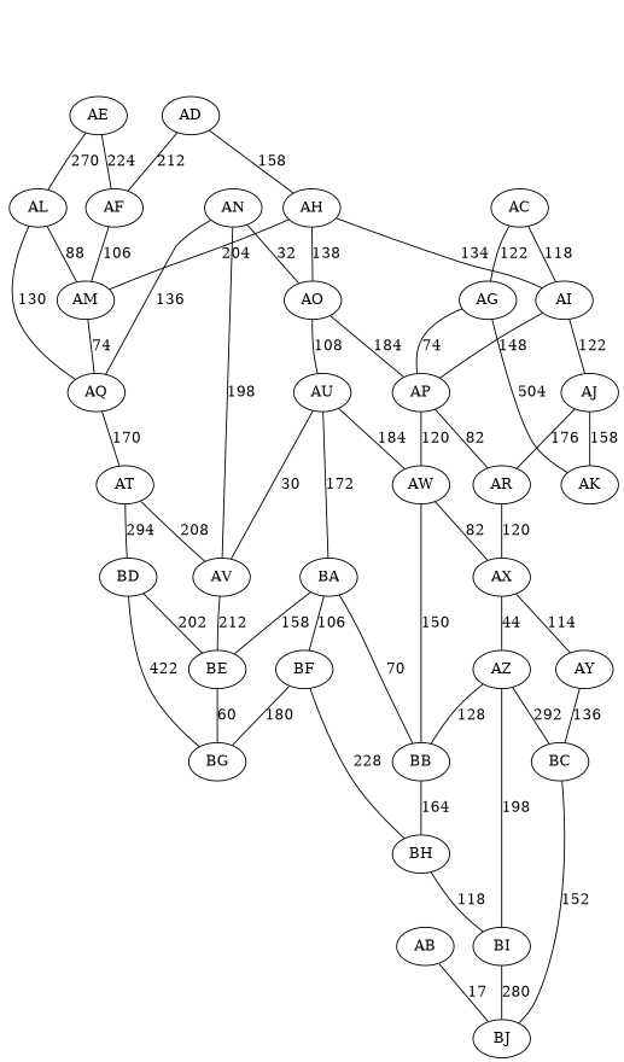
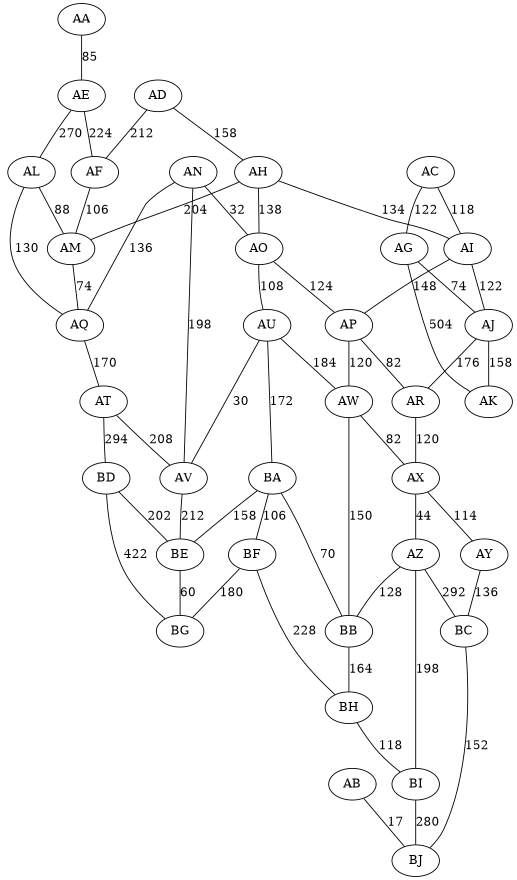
  graph {
+   AA
    AE
    AF
    AL
    AM
    AQ
    AB
    BJ
    AC
    AI
    AG
    AJ
    AP
    AK
    AD
    AH
    AR
    AW
    AO
    AU
    AT
    AN
    AV
    AX
    BA
    BB
    AY
    AZ
    BC
    BD
    BE
    BG
    BF
    BH
    BI
+   AA -- AE [label=85]
    AE -- AF [label=224]
    AE -- AL [label=270]
    AF -- AM [label=106]
    AL -- AM [label=88]
    AL -- AQ [label=130]
    AM -- AQ [label=74]
    AQ -- AT [label=170]
    AB -- BJ [label=17]
    AC -- AI [label=118]
    AC -- AG [label=122]
    AI -- AJ [label=122]
    AI -- AP [label=148]
-   AG -- AP [label=74]
+   AG -- AJ [label=74]
    AG -- AK [label=504]
    AJ -- AK [label=158]
    AJ -- AR [label=176]
    AP -- AR [label=82]
    AP -- AW [label=120]
    AD -- AF [label=212]
    AD -- AH [label=158]
    AH -- AM [label=204]
    AH -- AI [label=134]
    AH -- AO [label=138]
    AR -- AX [label=120]
    AW -- AX [label=82]
    AW -- BB [label=150]
-   AO -- AP [label=184]
+   AO -- AP [label=124]
    AO -- AU [label=108]
    AU -- AW [label=184]
    AU -- AV [label=30]
    AU -- BA [label=172]
    AT -- AV [label=208]
    AT -- BD [label=294]
    AN -- AQ [label=136]
    AN -- AO [label=32]
    AN -- AV [label=198]
    AV -- BE [label=212]
    AX -- AY [label=114]
    AX -- AZ [label=44]
    BA -- BB [label=70]
    BA -- BE [label=158]
    BA -- BF [label=106]
    BB -- BH [label=164]
    AY -- BC [label=136]
    AZ -- BB [label=128]
    AZ -- BC [label=292]
    AZ -- BI [label=198]
    BC -- BJ [label=152]
    BD -- BE [label=202]
    BD -- BG [label=422]
    BE -- BG [label=60]
    BF -- BG [label=180]
    BF -- BH [label=228]
    BH -- BI [label=118]
    BI -- BJ [label=280]
  }
